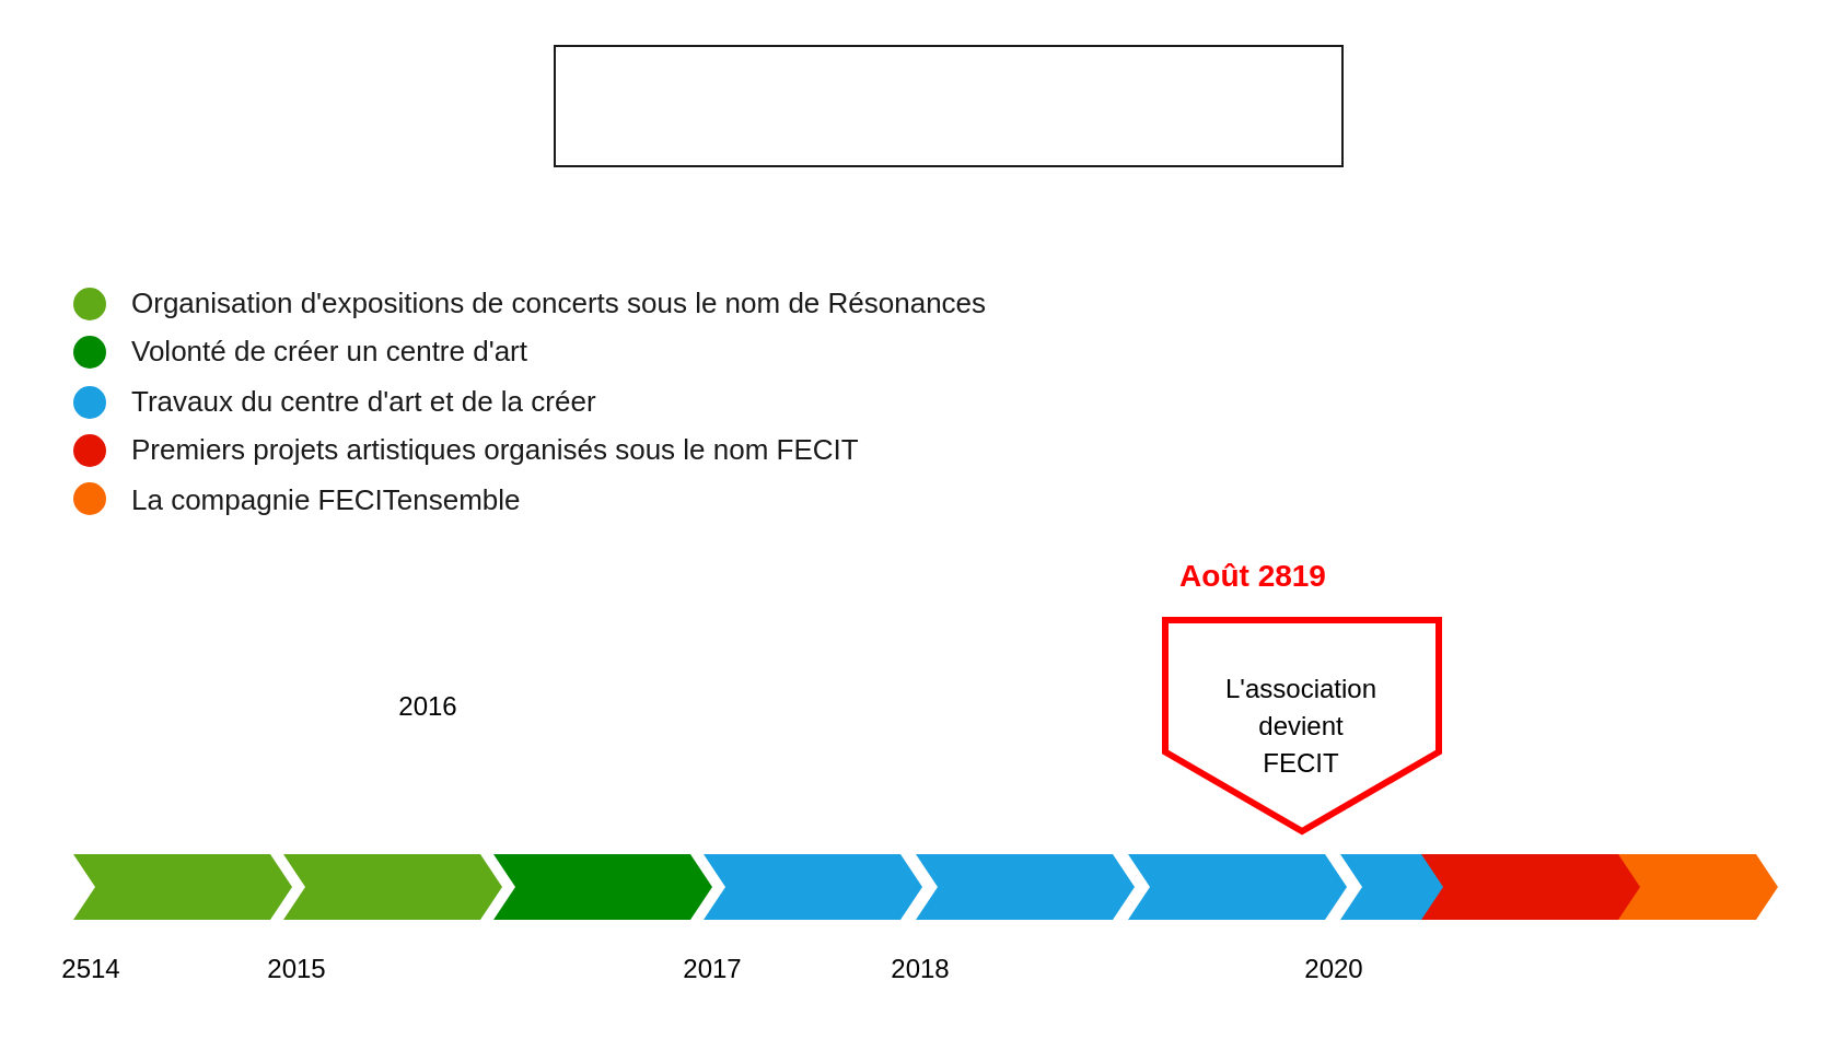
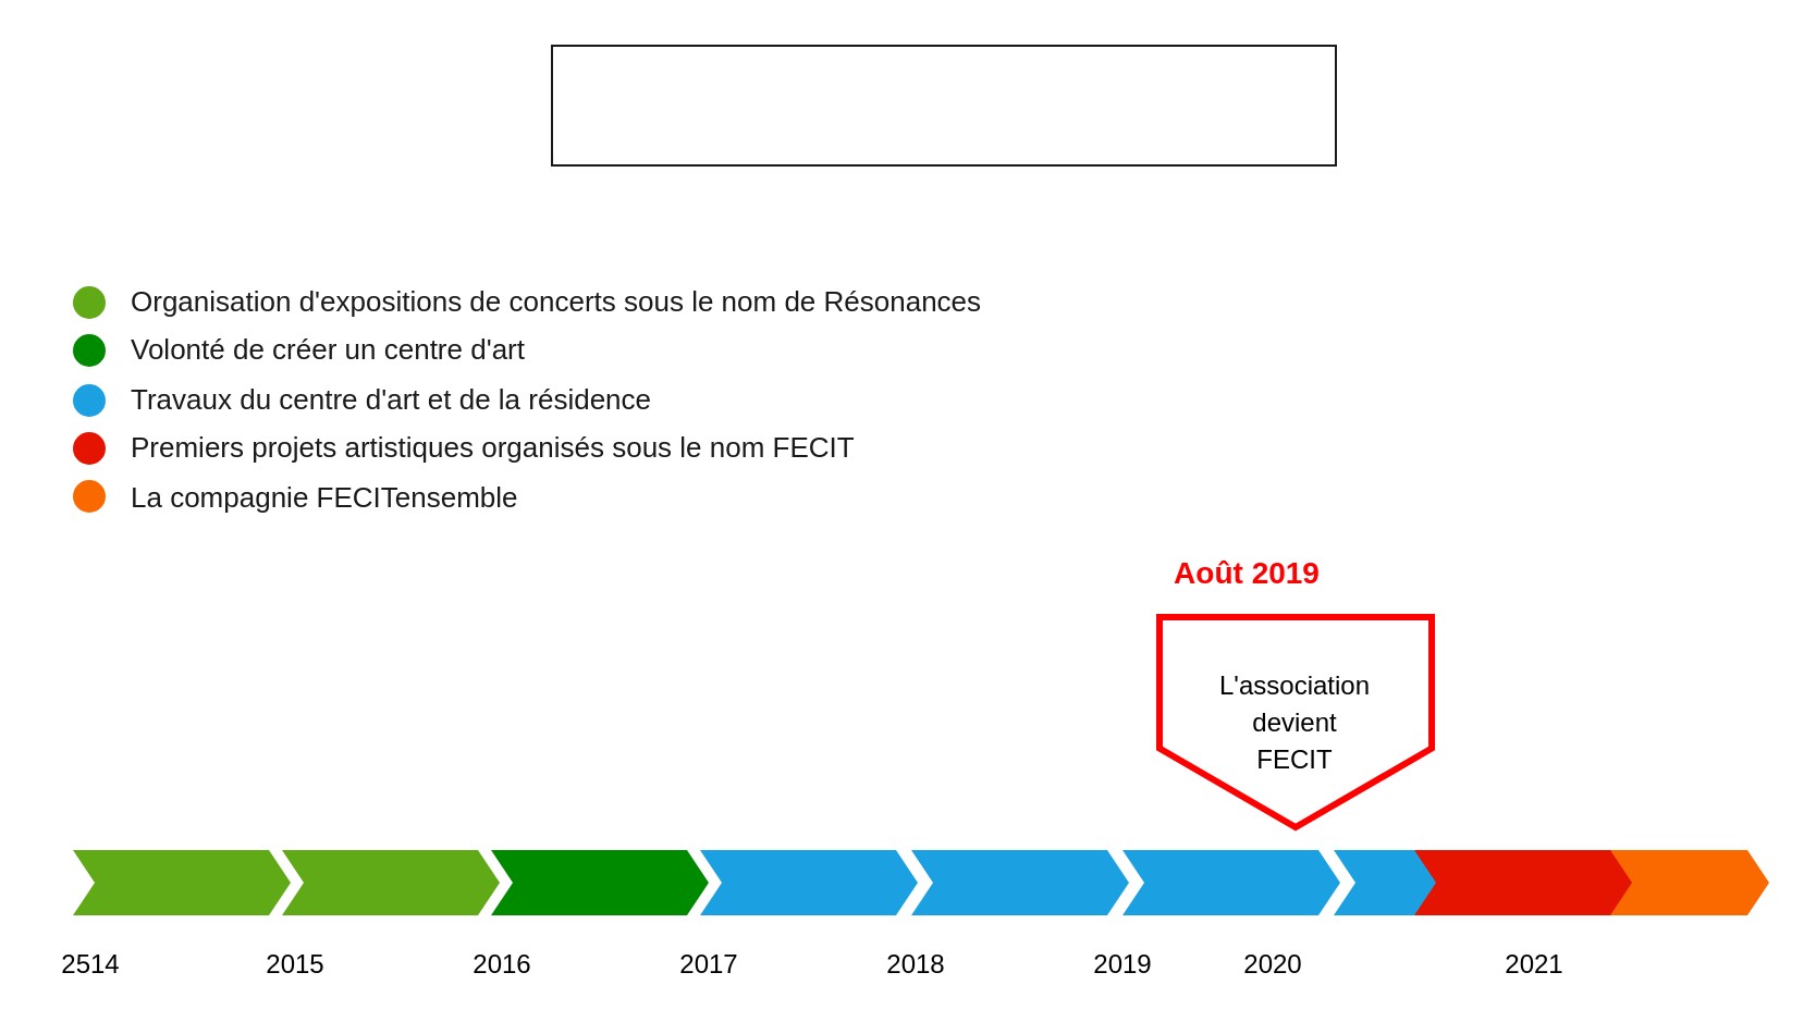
  <mxCell id="0" />
  <mxCell id="1" parent="0" />
  <mxCell id="2" value="" style="rounded=0;whiteSpace=wrap;html=1;fontSize=13;fontColor=#1A1A1A;strokeColor=#1A1A1A;strokeWidth=1;fillColor=none;" parent="1" vertex="1"><mxGeometry x="253" y="20.5" width="360" height="55" as="geometry" /></mxCell>
  <mxCell id="3" value="&lt;font style=&quot;font-size: 12px&quot;&gt;L'association&lt;br&gt;devient&lt;br&gt;FECIT&lt;br&gt;&lt;/font&gt;" style="shape=offPageConnector;whiteSpace=wrap;html=1;fontSize=14;strokeColor=#FF0000;strokeWidth=3;" parent="1" vertex="1"><mxGeometry x="532" y="283" width="125" height="96.5" as="geometry" /></mxCell>
- <mxCell id="4" value="Août 2819" style="text;html=1;align=center;verticalAlign=middle;resizable=0;points=[];autosize=1;strokeColor=none;fillColor=none;fontSize=14;fontColor=#FF0000;fontStyle=1" parent="1" vertex="1"><mxGeometry x="532" y="253" width="80" height="20" as="geometry" /></mxCell>
+ <mxCell id="4" value="Août 2019" style="text;html=1;align=center;verticalAlign=middle;resizable=0;points=[];autosize=1;strokeColor=none;fillColor=none;fontSize=14;fontColor=#FF0000;fontStyle=1" parent="1" vertex="1"><mxGeometry x="532" y="253" width="80" height="20" as="geometry" /></mxCell>
  <mxCell id="5" value="&lt;font color=&quot;#1a1a1a&quot;&gt;La compagnie FECITensemble&lt;/font&gt;" style="text;html=1;strokeColor=none;fillColor=none;align=left;verticalAlign=middle;whiteSpace=wrap;rounded=0;fontSize=13;fontColor=#FF0000;flipV=1;" parent="1" vertex="1"><mxGeometry x="57.5" y="213" width="261.5" height="30" as="geometry" /></mxCell>
  <mxCell id="6" value="&lt;font color=&quot;#1a1a1a&quot;&gt;Premiers projets artistiques organisés sous le nom FECIT&lt;/font&gt;" style="text;html=1;strokeColor=none;fillColor=none;align=left;verticalAlign=middle;whiteSpace=wrap;rounded=0;fontSize=13;fontColor=#FF0000;flipV=1;" parent="1" vertex="1"><mxGeometry x="57.5" y="190" width="351.5" height="30" as="geometry" /></mxCell>
- <mxCell id="7" value="&lt;font color=&quot;#1a1a1a&quot;&gt;Travaux du centre d'art et de la créer&amp;nbsp;&lt;/font&gt;" style="text;html=1;strokeColor=none;fillColor=none;align=left;verticalAlign=middle;whiteSpace=wrap;rounded=0;fontSize=13;fontColor=#FF0000;flipV=1;" parent="1" vertex="1"><mxGeometry x="57.5" y="168" width="300" height="30" as="geometry" /></mxCell>
+ <mxCell id="7" value="&lt;font color=&quot;#1a1a1a&quot;&gt;Travaux du centre d'art et de la résidence&amp;nbsp;&lt;/font&gt;" style="text;html=1;strokeColor=none;fillColor=none;align=left;verticalAlign=middle;whiteSpace=wrap;rounded=0;fontSize=13;fontColor=#FF0000;flipV=1;" parent="1" vertex="1"><mxGeometry x="57.5" y="168" width="300" height="30" as="geometry" /></mxCell>
  <mxCell id="8" value="&lt;font color=&quot;#1a1a1a&quot;&gt;Volonté de créer un centre d'art&lt;/font&gt;" style="text;html=1;strokeColor=none;fillColor=none;align=left;verticalAlign=middle;whiteSpace=wrap;rounded=0;fontSize=13;fontColor=#FF0000;flipV=1;" parent="1" vertex="1"><mxGeometry x="57.5" y="145" width="188.5" height="30" as="geometry" /></mxCell>
  <mxCell id="9" value="&lt;span style=&quot;color: rgb(26 , 26 , 26)&quot;&gt;Organisation d'expositions de concerts sous le nom de Résonances&lt;/span&gt;" style="text;html=1;strokeColor=none;fillColor=none;align=left;verticalAlign=middle;whiteSpace=wrap;rounded=0;fontSize=13;fontColor=#FF0000;flipV=1;" parent="1" vertex="1"><mxGeometry x="57.5" y="123" width="400" height="30" as="geometry" /></mxCell>
  <mxCell id="10" value="2514" style="text;html=1;align=center;verticalAlign=middle;resizable=0;points=[];autosize=1;strokeColor=none;fillColor=none;" parent="1" vertex="1"><mxGeometry x="20.5" y="433" width="40" height="20" as="geometry" /></mxCell>
  <mxCell id="11" value="" style="html=1;shadow=0;dashed=0;align=center;verticalAlign=middle;shape=mxgraph.arrows2.arrow;dy=0;dx=10;notch=10;fontSize=14;fillColor=#1ba1e2;fontColor=#ffffff;strokeColor=none;" parent="1" vertex="1"><mxGeometry x="418" y="390" width="100" height="30" as="geometry" /></mxCell>
  <mxCell id="12" value="" style="html=1;shadow=0;dashed=0;align=center;verticalAlign=middle;shape=mxgraph.arrows2.arrow;dy=0;dx=10;notch=10;fontSize=14;fillColor=#1ba1e2;fontColor=#ffffff;strokeColor=none;" parent="1" vertex="1"><mxGeometry x="515" y="390" width="100" height="30" as="geometry" /></mxCell>
  <mxCell id="13" value="" style="html=1;shadow=0;dashed=0;align=center;verticalAlign=middle;shape=mxgraph.arrows2.arrow;dy=0;dx=10;notch=10;fontSize=14;fillColor=#1ba1e2;fontColor=#ffffff;strokeColor=none;" parent="1" vertex="1"><mxGeometry x="612" y="390" width="100" height="30" as="geometry" /></mxCell>
  <mxCell id="14" value="" style="html=1;shadow=0;dashed=0;align=center;verticalAlign=middle;shape=mxgraph.arrows2.arrow;dy=0;dx=10;notch=10;fontSize=14;fillColor=#008a00;fontColor=#ffffff;strokeColor=none;" parent="1" vertex="1"><mxGeometry x="225" y="390" width="100" height="30" as="geometry" /></mxCell>
  <mxCell id="15" value="" style="html=1;shadow=0;dashed=0;align=center;verticalAlign=middle;shape=mxgraph.arrows2.arrow;dy=0;dx=10;notch=10;fontSize=14;fillColor=#1ba1e2;fontColor=#ffffff;strokeColor=none;" parent="1" vertex="1"><mxGeometry x="321" y="390" width="100" height="30" as="geometry" /></mxCell>
  <mxCell id="16" value="" style="html=1;shadow=0;dashed=0;align=center;verticalAlign=middle;shape=mxgraph.arrows2.arrow;dy=0;dx=10;notch=10;fontSize=14;fillColor=#fa6800;fontColor=#000000;strokeColor=none;" parent="1" vertex="1"><mxGeometry x="712" y="390" width="100" height="30" as="geometry" /></mxCell>
  <mxCell id="17" value="" style="html=1;shadow=0;dashed=0;align=center;verticalAlign=middle;shape=mxgraph.arrows2.arrow;dy=0;dx=10;notch=10;fontSize=14;fillColor=#60a917;fontColor=#ffffff;strokeColor=none;" parent="1" vertex="1"><mxGeometry x="33" y="390" width="100" height="30" as="geometry" /></mxCell>
  <mxCell id="18" value="" style="html=1;shadow=0;dashed=0;align=center;verticalAlign=middle;shape=mxgraph.arrows2.arrow;dy=0;dx=10;notch=10;fontSize=14;fillColor=#60a917;fontColor=#ffffff;strokeColor=none;" parent="1" vertex="1"><mxGeometry x="129" y="390" width="100" height="30" as="geometry" /></mxCell>
  <mxCell id="19" value="" style="group;flipV=1;" parent="1" vertex="1" connectable="0"><mxGeometry x="33" y="131" width="15" height="104" as="geometry" /></mxCell>
  <mxCell id="20" value="" style="ellipse;whiteSpace=wrap;html=1;aspect=fixed;fontSize=14;fontColor=#000000;strokeColor=none;strokeWidth=3;fillColor=#fa6800;shadow=0;dashed=0;rotation=180;flipV=0;flipH=1;" parent="19" vertex="1"><mxGeometry y="89" width="15" height="15" as="geometry" /></mxCell>
  <mxCell id="21" value="" style="ellipse;whiteSpace=wrap;html=1;aspect=fixed;fontSize=14;fontColor=#ffffff;strokeColor=none;strokeWidth=3;fillColor=#e51400;shadow=0;dashed=0;rotation=180;flipV=0;flipH=1;" parent="19" vertex="1"><mxGeometry y="67" width="15" height="15" as="geometry" /></mxCell>
  <mxCell id="22" value="" style="ellipse;whiteSpace=wrap;html=1;aspect=fixed;fontSize=13;fontColor=#ffffff;strokeColor=none;strokeWidth=3;fillColor=#1ba1e2;rotation=180;flipV=0;flipH=1;" parent="19" vertex="1"><mxGeometry y="45" width="15" height="15" as="geometry" /></mxCell>
  <mxCell id="23" value="" style="ellipse;whiteSpace=wrap;html=1;aspect=fixed;fontSize=14;fontColor=#ffffff;strokeColor=none;strokeWidth=3;fillColor=#008a00;shadow=0;dashed=0;rotation=180;flipV=0;flipH=1;" parent="19" vertex="1"><mxGeometry y="22" width="15" height="15" as="geometry" /></mxCell>
  <mxCell id="24" value="" style="ellipse;whiteSpace=wrap;html=1;aspect=fixed;fontSize=14;fontColor=#ffffff;strokeColor=none;strokeWidth=3;fillColor=#60a917;shadow=0;dashed=0;rotation=180;flipV=0;flipH=1;" parent="19" vertex="1"><mxGeometry width="15" height="15" as="geometry" /></mxCell>
  <mxCell id="25" value="2015" style="text;html=1;align=center;verticalAlign=middle;resizable=0;points=[];autosize=1;strokeColor=none;fillColor=none;" parent="1" vertex="1"><mxGeometry x="115" y="433" width="40" height="20" as="geometry" /></mxCell>
- <mxCell id="26" value="2016" style="text;html=1;align=center;verticalAlign=middle;resizable=0;points=[];autosize=1;strokeColor=none;fillColor=none;" parent="1" vertex="1"><mxGeometry x="175" y="313" width="40" height="20" as="geometry" /></mxCell>
+ <mxCell id="26" value="2016" style="text;html=1;align=center;verticalAlign=middle;resizable=0;points=[];autosize=1;strokeColor=none;fillColor=none;" parent="1" vertex="1"><mxGeometry x="210" y="433" width="40" height="20" as="geometry" /></mxCell>
  <mxCell id="27" value="2017" style="text;html=1;align=center;verticalAlign=middle;resizable=0;points=[];autosize=1;strokeColor=none;fillColor=none;" parent="1" vertex="1"><mxGeometry x="305" y="433" width="40" height="20" as="geometry" /></mxCell>
  <mxCell id="28" value="2018" style="text;html=1;align=center;verticalAlign=middle;resizable=0;points=[];autosize=1;strokeColor=none;fillColor=none;" parent="1" vertex="1"><mxGeometry x="400" y="433" width="40" height="20" as="geometry" /></mxCell>
- <mxCell id="30" value="2020" style="text;html=1;align=center;verticalAlign=middle;resizable=0;points=[];autosize=1;strokeColor=none;fillColor=none;" parent="1" vertex="1"><mxGeometry x="589" y="433" width="40" height="20" as="geometry" /></mxCell>
+ <mxCell id="29" value="2019" style="text;html=1;align=center;verticalAlign=middle;resizable=0;points=[];autosize=1;strokeColor=none;fillColor=none;" parent="1" vertex="1"><mxGeometry x="495" y="433" width="40" height="20" as="geometry" /></mxCell>
+ <mxCell id="30" value="2020" style="text;html=1;align=center;verticalAlign=middle;resizable=0;points=[];autosize=1;strokeColor=none;fillColor=none;" parent="1" vertex="1"><mxGeometry x="564" y="433" width="40" height="20" as="geometry" /></mxCell>
+ <mxCell id="31" value="2021" style="text;html=1;align=center;verticalAlign=middle;resizable=0;points=[];autosize=1;strokeColor=none;fillColor=none;" parent="1" vertex="1"><mxGeometry x="684" y="433" width="40" height="20" as="geometry" /></mxCell>
  <mxCell id="32" value="" style="html=1;shadow=0;dashed=0;align=center;verticalAlign=middle;shape=mxgraph.arrows2.arrow;dy=0;dx=10;notch=10;fontSize=14;fillColor=#e51400;fontColor=#ffffff;strokeColor=none;" parent="1" vertex="1"><mxGeometry x="649" y="390" width="100" height="30" as="geometry" /></mxCell>
